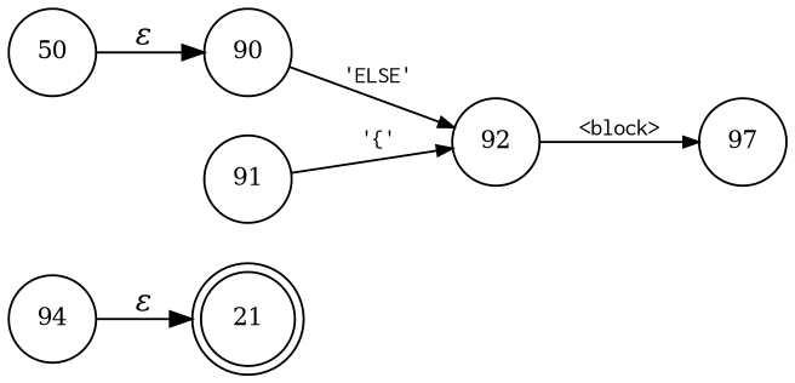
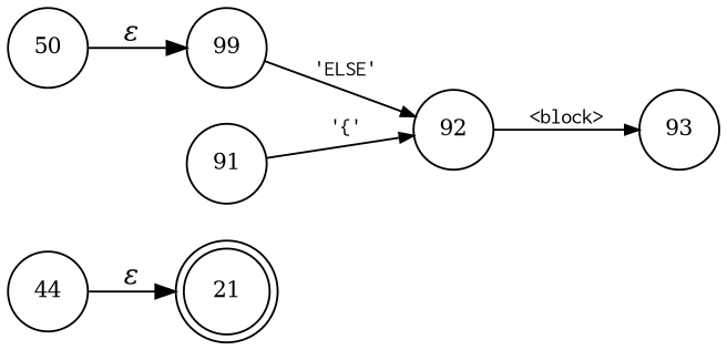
  digraph {
    rankdir=LR
    node [fixedsize=true fontsize=11 shape=circle peripheries=1]
    edge [fontname=Courier arrowhead=normal arrowsize=.7 fontsize=11]
    n1 [label=21 shape=doublecircle width=.6 peripheries=""]
    n2 [label=50 width=.55]
-   n3 [label=90 width=.55]
+   n3 [label=99 width=.55]
    n4 [label=92 width=.55]
    n5 [label=91 width=.55]
-   n6 [label=97 width=.55]
-   n7 [label=94 width=.55]
+   n6 [label=93 width=.55]
+   n7 [label=44 width=.55]
    n2 -> n3 [fontname="Times-Italic" label="&epsilon;" arrowhead="" arrowsize="" fontsize=""]
    n3 -> n4 [label="'ELSE'"]
    n4 -> n6 [label="<block>"]
    n5 -> n4 [label="'{'"]
    n7 -> n1 [fontname="Times-Italic" label="&epsilon;" arrowhead="" arrowsize="" fontsize=""]
  }
